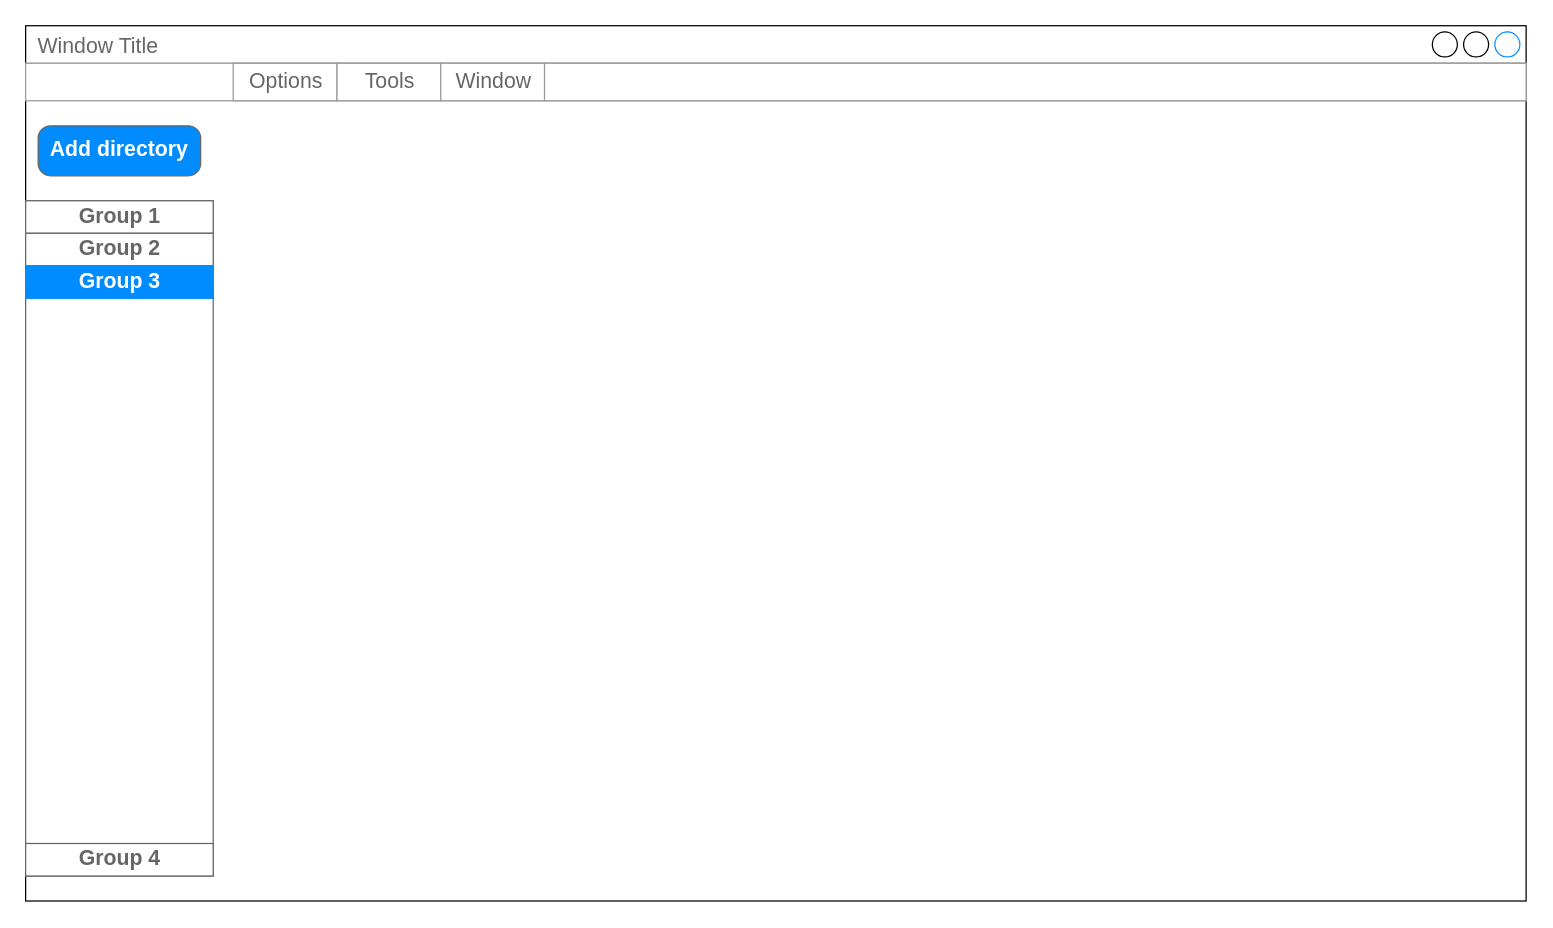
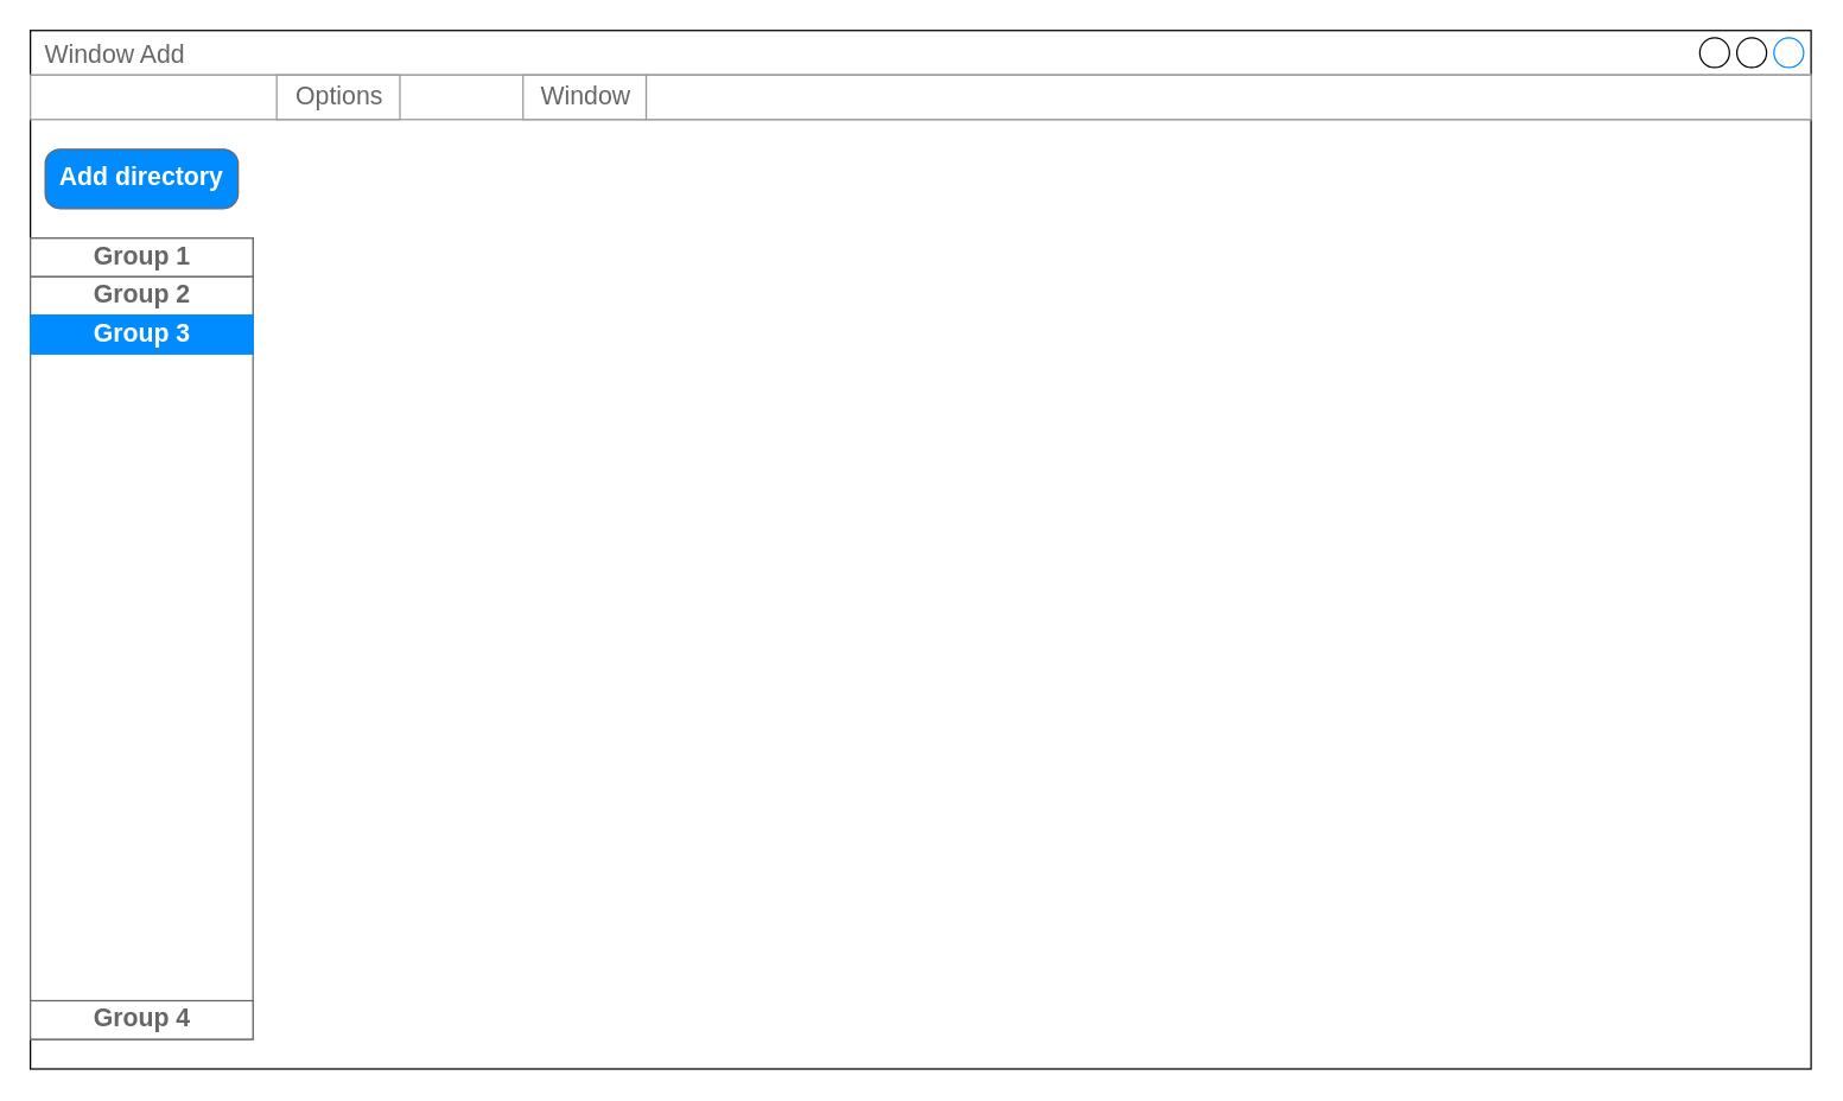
  <mxCell id="0" />
  <mxCell id="1" parent="0" />
- <mxCell id="2" value="Window Title" style="strokeWidth=1;shadow=0;dashed=0;align=center;html=1;shape=mxgraph.mockup.containers.window;align=left;verticalAlign=top;spacingLeft=8;strokeColor2=#008cff;strokeColor3=#c4c4c4;fontColor=#666666;mainText=;fontSize=17;labelBackgroundColor=none;" vertex="1" parent="1"><mxGeometry x="20" y="20" width="1200" height="700" as="geometry" /></mxCell>
+ <mxCell id="2" value="Window Add" style="strokeWidth=1;shadow=0;dashed=0;align=center;html=1;shape=mxgraph.mockup.containers.window;align=left;verticalAlign=top;spacingLeft=8;strokeColor2=#008cff;strokeColor3=#c4c4c4;fontColor=#666666;mainText=;fontSize=17;labelBackgroundColor=none;" vertex="1" parent="1"><mxGeometry x="20" y="20" width="1200" height="700" as="geometry" /></mxCell>
  <mxCell id="3" value="" style="strokeWidth=1;shadow=0;dashed=0;align=center;html=1;shape=mxgraph.mockup.containers.rrect;rSize=0;strokeColor=#666666;" vertex="1" parent="1"><mxGeometry x="20" y="160" width="150" height="540" as="geometry" /></mxCell>
  <mxCell id="4" value="Group 1" style="strokeColor=inherit;fillColor=inherit;gradientColor=inherit;strokeWidth=1;shadow=0;dashed=0;align=center;html=1;shape=mxgraph.mockup.containers.rrect;rSize=0;fontSize=17;fontColor=#666666;fontStyle=1;resizeWidth=1;" vertex="1" parent="3"><mxGeometry width="150" height="26" relative="1" as="geometry" /></mxCell>
  <mxCell id="5" value="Group 2" style="strokeColor=inherit;fillColor=inherit;gradientColor=inherit;strokeWidth=1;shadow=0;dashed=0;align=center;html=1;shape=mxgraph.mockup.containers.rrect;rSize=0;fontSize=17;fontColor=#666666;fontStyle=1;resizeWidth=1;" vertex="1" parent="3"><mxGeometry width="150" height="26" relative="1" as="geometry"><mxPoint y="26" as="offset" /></mxGeometry></mxCell>
  <mxCell id="6" value="Group 3" style="strokeWidth=1;shadow=0;dashed=0;align=center;html=1;shape=mxgraph.mockup.containers.rrect;rSize=0;fontSize=17;fontColor=#ffffff;fontStyle=1;fillColor=#008cff;strokeColor=#008cff;resizeWidth=1;" vertex="1" parent="3"><mxGeometry width="150" height="26" relative="1" as="geometry"><mxPoint y="52" as="offset" /></mxGeometry></mxCell>
  <mxCell id="7" value="Group 4" style="strokeColor=inherit;fillColor=inherit;gradientColor=inherit;strokeWidth=1;shadow=0;dashed=0;align=center;html=1;shape=mxgraph.mockup.containers.rrect;rSize=0;fontSize=17;fontColor=#666666;fontStyle=1;resizeWidth=1;" vertex="1" parent="3"><mxGeometry y="1" width="150" height="26" relative="1" as="geometry"><mxPoint y="-26" as="offset" /></mxGeometry></mxCell>
  <mxCell id="8" value="Add directory" style="strokeWidth=1;shadow=0;dashed=0;align=center;html=1;shape=mxgraph.mockup.buttons.button;strokeColor=#666666;fontColor=#ffffff;mainText=;buttonStyle=round;fontSize=17;fontStyle=1;fillColor=#008cff;whiteSpace=wrap;" vertex="1" parent="1"><mxGeometry x="30" y="100" width="130" height="40" as="geometry" /></mxCell>
  <mxCell id="9" value="" style="strokeWidth=1;shadow=0;dashed=0;align=center;html=1;shape=mxgraph.mockup.forms.rrect;rSize=0;strokeColor=#999999;" vertex="1" parent="1"><mxGeometry x="20" y="50" width="1200" height="30" as="geometry" /></mxCell>
  <mxCell id="10" value="Options" style="strokeColor=inherit;fillColor=inherit;gradientColor=inherit;strokeWidth=1;shadow=0;dashed=0;align=center;html=1;shape=mxgraph.mockup.forms.rrect;rSize=0;fontSize=17;fontColor=#666666;" vertex="1" parent="9"><mxGeometry x="166" width="83" height="30" as="geometry" /></mxCell>
- <mxCell id="11" value="Tools" style="strokeColor=inherit;fillColor=inherit;gradientColor=inherit;strokeWidth=1;shadow=0;dashed=0;align=center;html=1;shape=mxgraph.mockup.forms.rrect;rSize=0;fontSize=17;fontColor=#666666;" vertex="1" parent="9"><mxGeometry x="249" width="83" height="30" as="geometry" /></mxCell>
  <mxCell id="12" value="Window" style="strokeColor=inherit;fillColor=inherit;gradientColor=inherit;strokeWidth=1;shadow=0;dashed=0;align=center;html=1;shape=mxgraph.mockup.forms.rrect;rSize=0;fontSize=17;fontColor=#666666;" vertex="1" parent="9"><mxGeometry x="332" width="83" height="30" as="geometry" /></mxCell>
  <mxCell id="13" value="" style="strokeColor=inherit;fillColor=inherit;gradientColor=inherit;strokeWidth=1;shadow=0;dashed=0;align=center;html=1;shape=mxgraph.mockup.forms.rrect;rSize=0;fontSize=17;fontColor=#666666;" vertex="1" parent="9"><mxGeometry x="415" width="785" height="30" as="geometry" /></mxCell>
